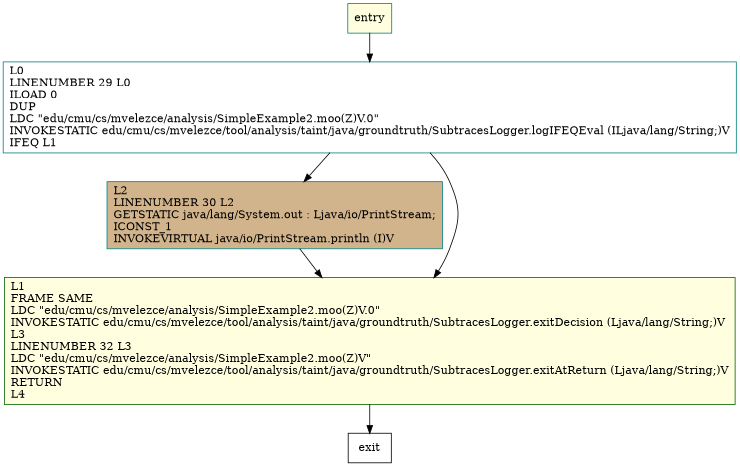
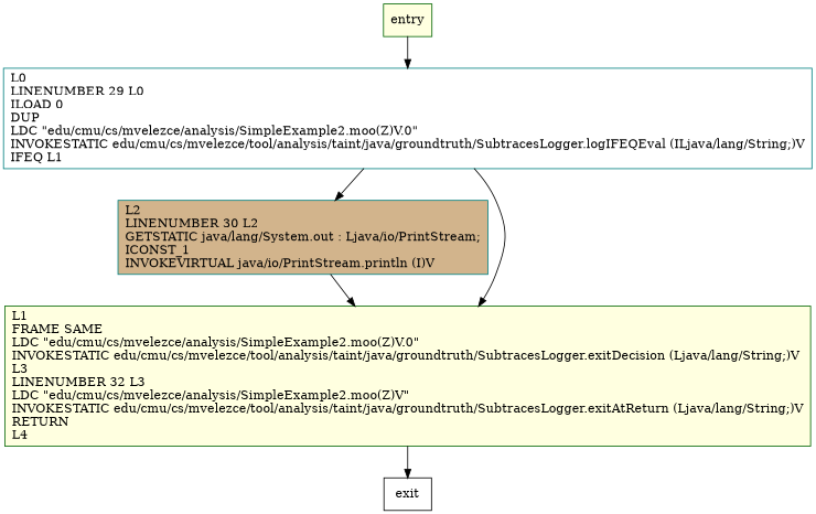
  digraph {
    node [shape=record style=filled fillcolor=white color=teal]
    n1 [label="L0\lLINENUMBER 29 L0\lILOAD 0\lDUP\lLDC \"edu/cmu/cs/mvelezce/analysis/SimpleExample2.moo(Z)V.0\"\lINVOKESTATIC edu/cmu/cs/mvelezce/tool/analysis/taint/java/groundtruth/SubtracesLogger.logIFEQEval (ILjava/lang/String;)V\lIFEQ L1\l"]
    n2 [label="L2\lLINENUMBER 30 L2\lGETSTATIC java/lang/System.out : Ljava/io/PrintStream;\lICONST_1\lINVOKEVIRTUAL java/io/PrintStream.println (I)V\l" fillcolor=tan]
    n3 [label="L1\lFRAME SAME\lLDC \"edu/cmu/cs/mvelezce/analysis/SimpleExample2.moo(Z)V.0\"\lINVOKESTATIC edu/cmu/cs/mvelezce/tool/analysis/taint/java/groundtruth/SubtracesLogger.exitDecision (Ljava/lang/String;)V\lL3\lLINENUMBER 32 L3\lLDC \"edu/cmu/cs/mvelezce/analysis/SimpleExample2.moo(Z)V\"\lINVOKESTATIC edu/cmu/cs/mvelezce/tool/analysis/taint/java/groundtruth/SubtracesLogger.exitAtReturn (Ljava/lang/String;)V\lRETURN\lL4\l" fillcolor=lightyellow color=darkgreen]
    exit [color=black]
-   entry [fillcolor=lightyellow]
+   entry [fillcolor=lightyellow color=darkgreen]
    n1 -> n2
    n1 -> n3
    n2 -> n3
    n3 -> exit
    entry -> n1
  }
